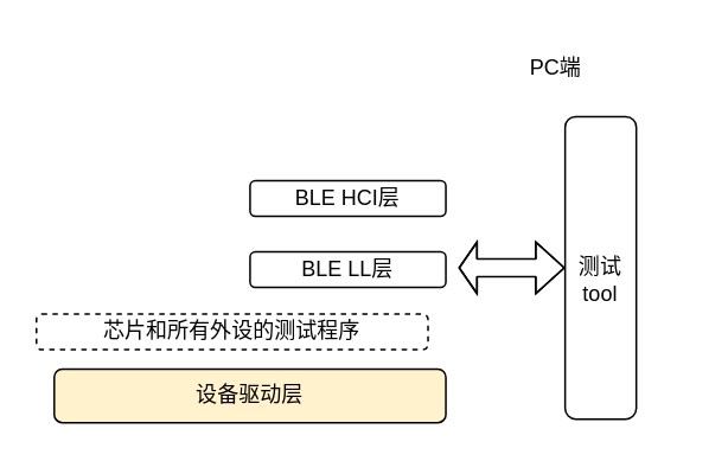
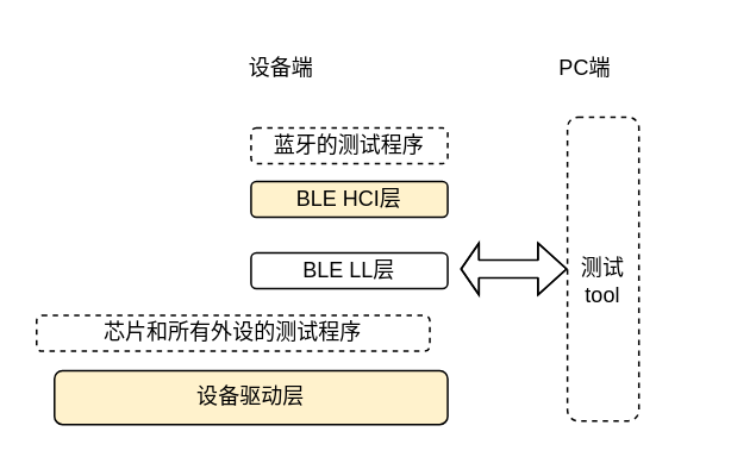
  <mxCell id="0" />
  <mxCell id="1" parent="0" />
  <mxCell id="2" value="设备驱动层" style="rounded=1;whiteSpace=wrap;html=1;fillColor=#fff2cc;" vertex="1" parent="1"><mxGeometry x="30" y="207" width="220" height="30" as="geometry" /></mxCell>
  <mxCell id="3" value="BLE LL层" style="rounded=1;whiteSpace=wrap;html=1;" vertex="1" parent="1"><mxGeometry x="140" y="141" width="110" height="20" as="geometry" /></mxCell>
  <mxCell id="4" value="芯片和所有外设的测试程序" style="rounded=1;whiteSpace=wrap;html=1;dashed=1;" vertex="1" parent="1"><mxGeometry x="20" y="176" width="220" height="20" as="geometry" /></mxCell>
- <mxCell id="6" value="BLE HCI层" style="rounded=1;whiteSpace=wrap;html=1;strokeColor=#000000;" vertex="1" parent="1"><mxGeometry x="140" y="101" width="110" height="20" as="geometry" /></mxCell>
+ <mxCell id="5" value="蓝牙的测试程序" style="rounded=1;whiteSpace=wrap;html=1;dashed=1;" vertex="1" parent="1"><mxGeometry x="140" y="71" width="110" height="20" as="geometry" /></mxCell>
+ <mxCell id="6" value="BLE HCI层" style="rounded=1;whiteSpace=wrap;html=1;strokeColor=#000000;fillColor=#fff2cc;" vertex="1" parent="1"><mxGeometry x="140" y="101" width="110" height="20" as="geometry" /></mxCell>
  <mxCell id="7" style="edgeStyle=orthogonalEdgeStyle;rounded=0;orthogonalLoop=1;jettySize=auto;html=1;exitX=0.5;exitY=1;exitDx=0;exitDy=0;" edge="1" parent="1" source="6" target="6"><mxGeometry relative="1" as="geometry" /></mxCell>
- <mxCell id="8" value="&amp;nbsp;&lt;br&gt;测试tool" style="rounded=1;whiteSpace=wrap;html=1;strokeColor=#000000;" vertex="1" parent="1"><mxGeometry x="317" y="65" width="40" height="170" as="geometry" /></mxCell>
+ <mxCell id="8" value="&amp;nbsp;&lt;br&gt;测试tool" style="rounded=1;whiteSpace=wrap;html=1;strokeColor=#000000;dashed=1;" vertex="1" parent="1"><mxGeometry x="317" y="65" width="40" height="170" as="geometry" /></mxCell>
  <mxCell id="9" value="" style="shape=flexArrow;endArrow=classic;startArrow=classic;html=1;entryX=0;entryY=0.5;entryDx=0;entryDy=0;startWidth=18;startSize=3;endWidth=18;endSize=5;" edge="1" parent="1" target="8"><mxGeometry width="50" height="50" relative="1" as="geometry"><mxPoint x="257" y="150" as="sourcePoint" /><mxPoint x="307" y="150" as="targetPoint" /><Array as="points"><mxPoint x="287" y="150" /></Array></mxGeometry></mxCell>
- <mxCell id="11" value="PC端" style="rounded=1;whiteSpace=wrap;html=1;strokeColor=none;" vertex="1" parent="1"><mxGeometry x="252" y="20" width="120" height="35" as="geometry" /></mxCell>
+ <mxCell id="10" value="设备端" style="rounded=1;whiteSpace=wrap;html=1;strokeColor=none;" vertex="1" parent="1"><mxGeometry x="97" y="20" width="120" height="35" as="geometry" /></mxCell>
+ <mxCell id="11" value="PC端" style="rounded=1;whiteSpace=wrap;html=1;strokeColor=none;" vertex="1" parent="1"><mxGeometry x="267" y="20" width="120" height="35" as="geometry" /></mxCell>
